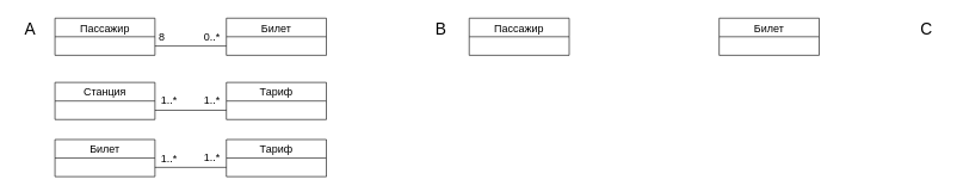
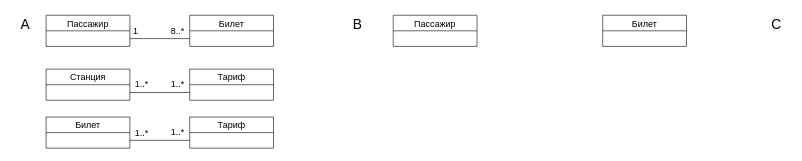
  <mxCell id="0" />
  <mxCell id="1" parent="0" />
  <mxCell id="2" style="edgeStyle=orthogonalEdgeStyle;rounded=0;orthogonalLoop=1;jettySize=auto;html=1;exitX=1;exitY=0.75;exitDx=0;exitDy=0;entryX=0;entryY=0.75;entryDx=0;entryDy=0;endArrow=none;endFill=0;fontSize=15;" edge="1" parent="1" source="3" target="4"><mxGeometry relative="1" as="geometry" /></mxCell>
  <mxCell id="3" value="Пассажир" style="swimlane;fontStyle=0;childLayout=stackLayout;horizontal=1;startSize=26;fillColor=none;horizontalStack=0;resizeParent=1;resizeParentMax=0;resizeLast=0;collapsible=1;marginBottom=0;fontSize=15;" vertex="1" parent="1"><mxGeometry x="75" y="25" width="140" height="52" as="geometry"><mxRectangle x="330" y="250" width="100" height="30" as="alternateBounds" /></mxGeometry></mxCell>
  <mxCell id="4" value="Билет" style="swimlane;fontStyle=0;childLayout=stackLayout;horizontal=1;startSize=26;fillColor=none;horizontalStack=0;resizeParent=1;resizeParentMax=0;resizeLast=0;collapsible=1;marginBottom=0;fontSize=15;" vertex="1" parent="1"><mxGeometry x="315" y="25" width="140" height="52" as="geometry"><mxRectangle x="330" y="250" width="100" height="30" as="alternateBounds" /></mxGeometry></mxCell>
  <mxCell id="5" value="Тариф" style="swimlane;fontStyle=0;childLayout=stackLayout;horizontal=1;startSize=26;fillColor=none;horizontalStack=0;resizeParent=1;resizeParentMax=0;resizeLast=0;collapsible=1;marginBottom=0;fontSize=15;" vertex="1" parent="1"><mxGeometry x="315" y="115" width="140" height="52" as="geometry"><mxRectangle x="330" y="250" width="100" height="30" as="alternateBounds" /></mxGeometry></mxCell>
  <mxCell id="6" value="Станция" style="swimlane;fontStyle=0;childLayout=stackLayout;horizontal=1;startSize=26;fillColor=none;horizontalStack=0;resizeParent=1;resizeParentMax=0;resizeLast=0;collapsible=1;marginBottom=0;fontSize=15;" vertex="1" parent="1"><mxGeometry x="75" y="115" width="140" height="52" as="geometry"><mxRectangle x="330" y="250" width="100" height="30" as="alternateBounds" /></mxGeometry></mxCell>
  <mxCell id="7" style="edgeStyle=orthogonalEdgeStyle;rounded=0;orthogonalLoop=1;jettySize=auto;html=1;exitX=1;exitY=0.5;exitDx=0;exitDy=0;endArrow=none;endFill=0;fontSize=15;" edge="1" parent="1"><mxGeometry relative="1" as="geometry"><mxPoint x="215" y="154" as="sourcePoint" /><mxPoint x="315" y="154" as="targetPoint" /></mxGeometry></mxCell>
- <mxCell id="8" value="8" style="text;html=1;strokeColor=none;fillColor=none;align=center;verticalAlign=middle;whiteSpace=wrap;rounded=0;fontSize=15;" vertex="1" parent="1"><mxGeometry x="195" y="35" width="60" height="30" as="geometry" /></mxCell>
- <mxCell id="9" value="0..*" style="text;html=1;strokeColor=none;fillColor=none;align=center;verticalAlign=middle;whiteSpace=wrap;rounded=0;fontSize=15;" vertex="1" parent="1"><mxGeometry x="265" y="35" width="60" height="30" as="geometry" /></mxCell>
+ <mxCell id="8" value="1" style="text;html=1;strokeColor=none;fillColor=none;align=center;verticalAlign=middle;whiteSpace=wrap;rounded=0;fontSize=15;" vertex="1" parent="1"><mxGeometry x="195" y="35" width="60" height="30" as="geometry" /></mxCell>
+ <mxCell id="9" value="8..*" style="text;html=1;strokeColor=none;fillColor=none;align=center;verticalAlign=middle;whiteSpace=wrap;rounded=0;fontSize=15;" vertex="1" parent="1"><mxGeometry x="265" y="35" width="60" height="30" as="geometry" /></mxCell>
  <mxCell id="10" value="1..*" style="text;html=1;strokeColor=none;fillColor=none;align=center;verticalAlign=middle;whiteSpace=wrap;rounded=0;fontSize=15;" vertex="1" parent="1"><mxGeometry x="205" y="125" width="60" height="30" as="geometry" /></mxCell>
  <mxCell id="11" value="1..*" style="text;html=1;strokeColor=none;fillColor=none;align=center;verticalAlign=middle;whiteSpace=wrap;rounded=0;fontSize=15;" vertex="1" parent="1"><mxGeometry x="265" y="125" width="60" height="30" as="geometry" /></mxCell>
  <mxCell id="12" style="edgeStyle=orthogonalEdgeStyle;rounded=0;orthogonalLoop=1;jettySize=auto;html=1;exitX=1;exitY=0.75;exitDx=0;exitDy=0;entryX=0;entryY=0.75;entryDx=0;entryDy=0;fontSize=15;endArrow=none;endFill=0;" edge="1" parent="1" source="13" target="14"><mxGeometry relative="1" as="geometry" /></mxCell>
  <mxCell id="13" value="Билет" style="swimlane;fontStyle=0;childLayout=stackLayout;horizontal=1;startSize=26;fillColor=none;horizontalStack=0;resizeParent=1;resizeParentMax=0;resizeLast=0;collapsible=1;marginBottom=0;fontSize=15;" vertex="1" parent="1"><mxGeometry x="75" y="195" width="140" height="52" as="geometry"><mxRectangle x="330" y="250" width="100" height="30" as="alternateBounds" /></mxGeometry></mxCell>
  <mxCell id="14" value="Тариф" style="swimlane;fontStyle=0;childLayout=stackLayout;horizontal=1;startSize=26;fillColor=none;horizontalStack=0;resizeParent=1;resizeParentMax=0;resizeLast=0;collapsible=1;marginBottom=0;fontSize=15;" vertex="1" parent="1"><mxGeometry x="315" y="195" width="140" height="52" as="geometry"><mxRectangle x="330" y="250" width="100" height="30" as="alternateBounds" /></mxGeometry></mxCell>
  <mxCell id="15" value="1..*" style="text;html=1;strokeColor=none;fillColor=none;align=center;verticalAlign=middle;whiteSpace=wrap;rounded=0;fontSize=15;" vertex="1" parent="1"><mxGeometry x="205" y="206" width="60" height="30" as="geometry" /></mxCell>
  <mxCell id="16" value="1..*" style="text;html=1;strokeColor=none;fillColor=none;align=center;verticalAlign=middle;whiteSpace=wrap;rounded=0;fontSize=15;" vertex="1" parent="1"><mxGeometry x="265" y="205" width="60" height="30" as="geometry" /></mxCell>
  <mxCell id="17" value="А" style="text;html=1;align=center;verticalAlign=middle;resizable=0;points=[];autosize=1;strokeColor=none;fillColor=none;fontSize=23;" vertex="1" parent="1"><mxGeometry x="20" y="20" width="40" height="40" as="geometry" /></mxCell>
- <mxCell id="18" value="В" style="text;html=1;align=center;verticalAlign=middle;resizable=0;points=[];autosize=1;strokeColor=none;fillColor=none;fontSize=23;" vertex="1" parent="1"><mxGeometry x="595" y="20" width="40" height="40" as="geometry" /></mxCell>
+ <mxCell id="18" value="В" style="text;html=1;align=center;verticalAlign=middle;resizable=0;points=[];autosize=1;strokeColor=none;fillColor=none;fontSize=23;" vertex="1" parent="1"><mxGeometry x="575" y="20" width="40" height="40" as="geometry" /></mxCell>
  <mxCell id="19" value="С" style="text;html=1;align=center;verticalAlign=middle;resizable=0;points=[];autosize=1;strokeColor=none;fillColor=none;fontSize=23;" vertex="1" parent="1"><mxGeometry x="1275" y="20" width="40" height="40" as="geometry" /></mxCell>
  <mxCell id="20" value="Пассажир" style="swimlane;fontStyle=0;childLayout=stackLayout;horizontal=1;startSize=26;fillColor=none;horizontalStack=0;resizeParent=1;resizeParentMax=0;resizeLast=0;collapsible=1;marginBottom=0;fontSize=15;" vertex="1" parent="1"><mxGeometry x="655" y="25" width="140" height="52" as="geometry"><mxRectangle x="330" y="250" width="100" height="30" as="alternateBounds" /></mxGeometry></mxCell>
  <mxCell id="21" value="Билет" style="swimlane;fontStyle=0;childLayout=stackLayout;horizontal=1;startSize=26;fillColor=none;horizontalStack=0;resizeParent=1;resizeParentMax=0;resizeLast=0;collapsible=1;marginBottom=0;fontSize=15;" vertex="1" parent="1"><mxGeometry x="1005" y="25" width="140" height="52" as="geometry"><mxRectangle x="330" y="250" width="100" height="30" as="alternateBounds" /></mxGeometry></mxCell>
